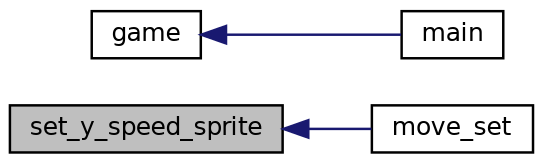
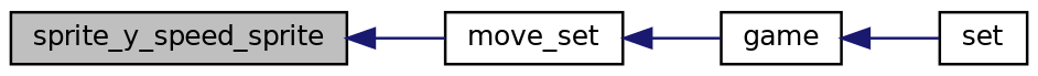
  digraph {
    rankdir=LR
    node [color=black fillcolor=white fontname=Helvetica fontsize=10 shape=record style=filled]
    edge [color=midnightblue dir=back fontname=Helvetica fontsize=10 labelfontname=Helvetica labelfontsize=10 style=solid]
-   n1 [fillcolor=grey75 fontcolor=black height=0.2 label=set_y_speed_sprite width=0.4]
+   n1 [fillcolor=grey75 fontcolor=black height=0.2 label=sprite_y_speed_sprite width=0.4]
    n2 [height=0.2 label=move_set width=0.4]
    n3 [height=0.2 label=game width=0.4]
-   n4 [height=0.2 label=main width=0.4]
+   n4 [height=0.2 label=set width=0.4]
    n1 -> n2
+   n2 -> n3
    n3 -> n4
  }
